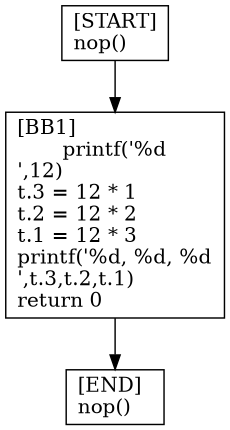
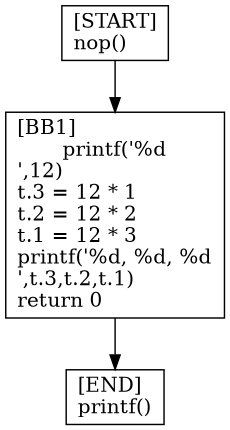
  digraph {
    node [shape=box]
-   n1 [label="[END]\lnop()\l"]
+   n1 [label="[END]\lprintf()\l"]
    n2 [label="[START]\lnop()\l"]
    n3 [label="[BB1]\lprintf('%d\n',12)\lt.3 = 12 * 1\lt.2 = 12 * 2\lt.1 = 12 * 3\lprintf('%d, %d, %d\n',t.3,t.2,t.1)\lreturn 0\l"]
    n2 -> n3
    n3 -> n1
  }
